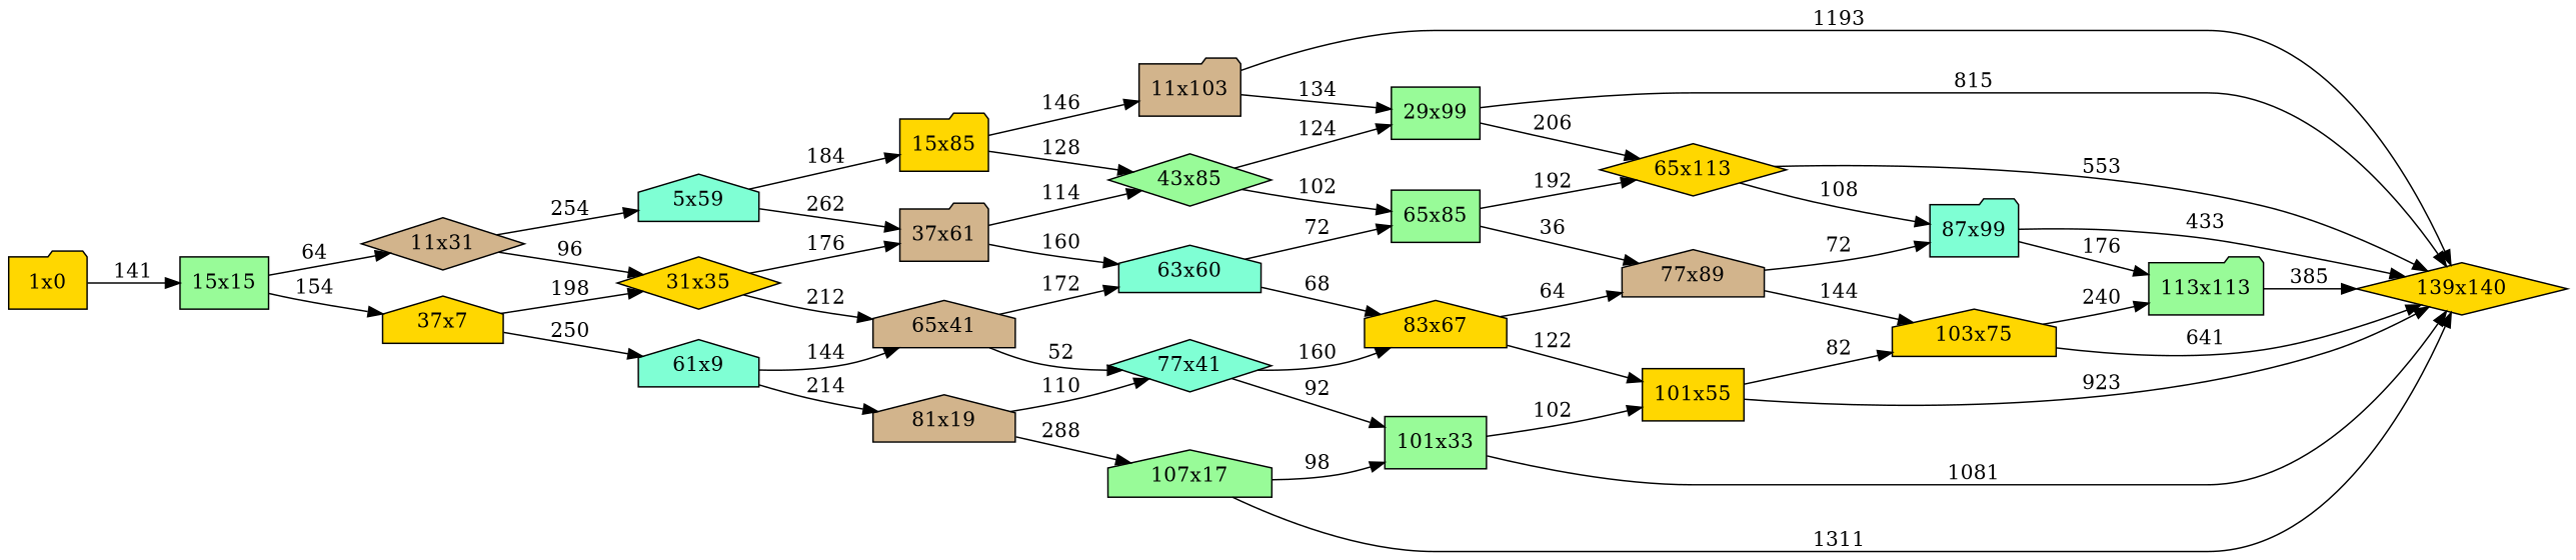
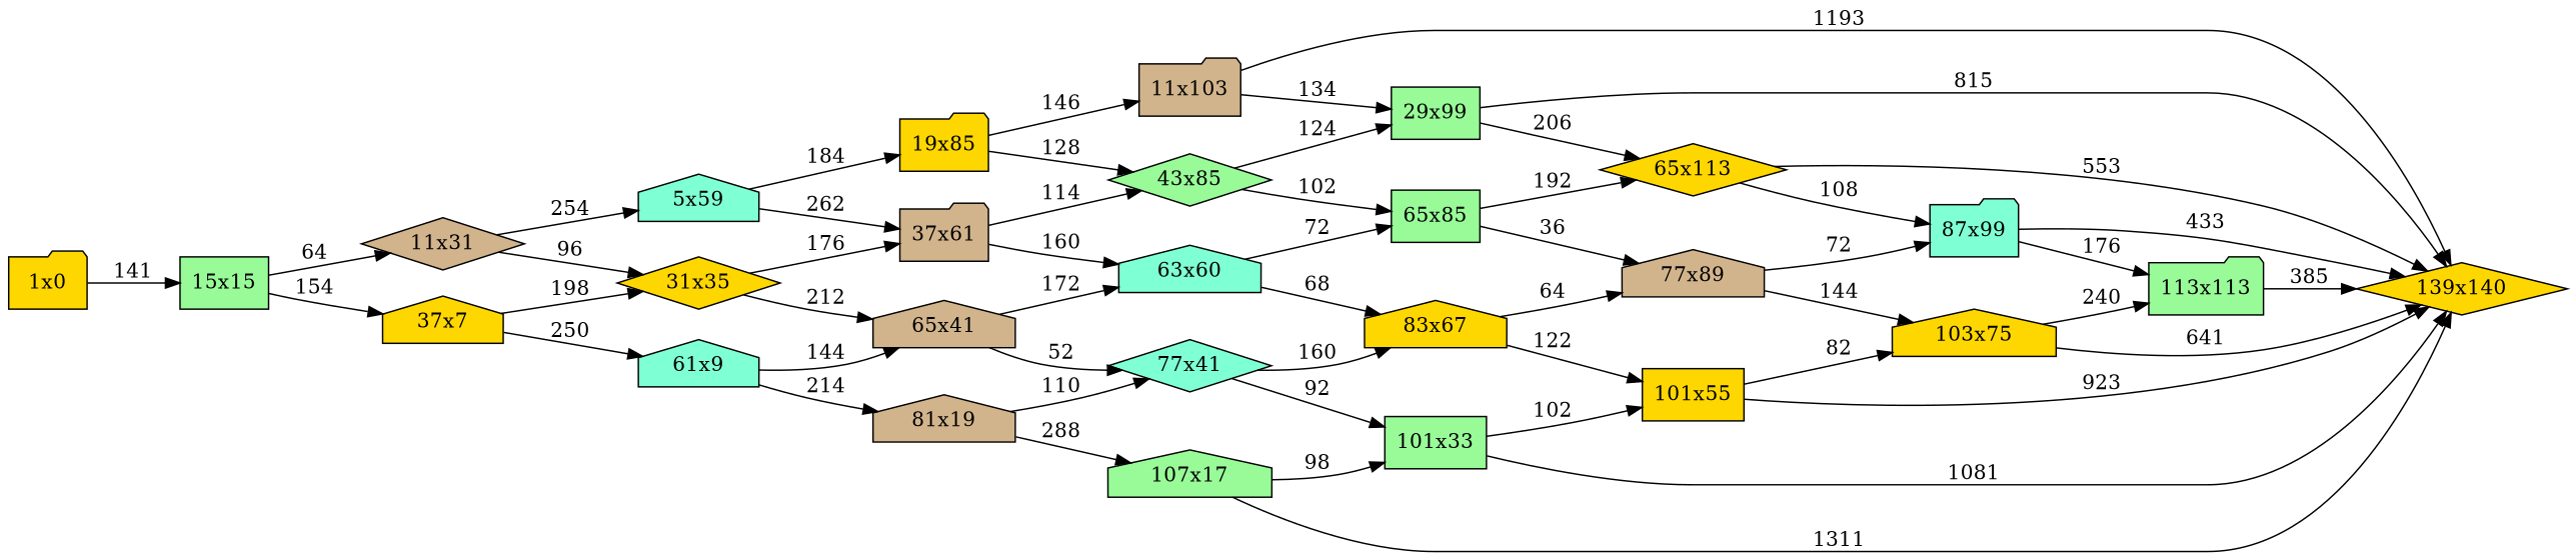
  digraph {
    rankdir=LR
    node [fillcolor=gold shape=house style=filled]
    "1x0" [shape=folder]
    "15x15" [fillcolor=palegreen shape=box]
    "11x31" [fillcolor=tan shape=diamond]
    "37x7"
    "5x59" [fillcolor=aquamarine]
    "31x35" [shape=diamond]
    "61x9" [fillcolor=aquamarine]
-   "15x85" [shape=folder]
+   "15x85" [shape=folder label="19x85"]
    "37x61" [fillcolor=tan shape=folder]
    "65x41" [fillcolor=tan]
    "81x19" [fillcolor=tan]
    "11x103" [fillcolor=tan shape=folder]
    "43x85" [fillcolor=palegreen shape=diamond]
    n14 [fillcolor=aquamarine label="63x60"]
    "77x41" [fillcolor=aquamarine shape=diamond]
    "107x17" [fillcolor=palegreen]
    "139x140" [shape=diamond]
    "29x99" [fillcolor=palegreen shape=box]
    "65x85" [fillcolor=palegreen shape=box]
    "83x67"
    "101x33" [fillcolor=palegreen shape=box]
    "65x113" [shape=diamond]
    "77x89" [fillcolor=tan]
    "101x55" [shape=box]
    "87x99" [fillcolor=aquamarine shape=folder]
    "103x75"
    "113x113" [fillcolor=palegreen shape=folder]
    "1x0" -> "15x15" [label=141]
    "15x15" -> "11x31" [label=64]
    "15x15" -> "37x7" [label=154]
    "11x31" -> "5x59" [label=254]
    "11x31" -> "31x35" [label=96]
    "37x7" -> "31x35" [label=198]
    "37x7" -> "61x9" [label=250]
    "5x59" -> "15x85" [label=184]
    "5x59" -> "37x61" [label=262]
    "31x35" -> "37x61" [label=176]
    "31x35" -> "65x41" [label=212]
    "61x9" -> "65x41" [label=144]
    "61x9" -> "81x19" [label=214]
    "15x85" -> "11x103" [label=146]
    "15x85" -> "43x85" [label=128]
    "37x61" -> "43x85" [label=114]
    "37x61" -> n14 [label=160]
    "65x41" -> n14 [label=172]
    "65x41" -> "77x41" [label=52]
    "81x19" -> "77x41" [label=110]
    "81x19" -> "107x17" [label=288]
    "11x103" -> "139x140" [label=1193]
    "11x103" -> "29x99" [label=134]
    "43x85" -> "29x99" [label=124]
    "43x85" -> "65x85" [label=102]
    n14 -> "65x85" [label=72]
    n14 -> "83x67" [label=68]
    "77x41" -> "83x67" [label=160]
    "77x41" -> "101x33" [label=92]
    "107x17" -> "139x140" [label=1311]
    "107x17" -> "101x33" [label=98]
    "29x99" -> "139x140" [label=815]
    "29x99" -> "65x113" [label=206]
    "65x85" -> "65x113" [label=192]
    "65x85" -> "77x89" [label=36]
    "83x67" -> "77x89" [label=64]
    "83x67" -> "101x55" [label=122]
    "101x33" -> "139x140" [label=1081]
    "101x33" -> "101x55" [label=102]
    "65x113" -> "139x140" [label=553]
    "65x113" -> "87x99" [label=108]
    "77x89" -> "87x99" [label=72]
    "77x89" -> "103x75" [label=144]
    "101x55" -> "139x140" [label=923]
    "101x55" -> "103x75" [label=82]
    "87x99" -> "139x140" [label=433]
    "87x99" -> "113x113" [label=176]
    "103x75" -> "139x140" [label=641]
    "103x75" -> "113x113" [label=240]
    "113x113" -> "139x140" [label=385]
  }
